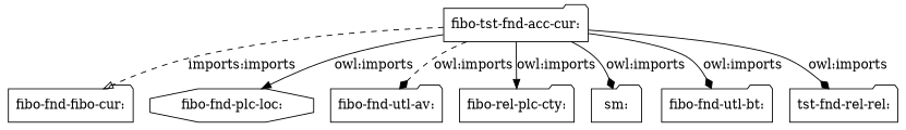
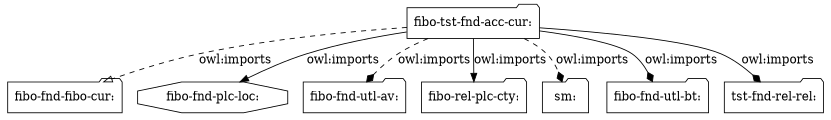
  digraph {
    rankdir=TB
    node [shape=folder]
    edge [arrowhead=diamond style=solid]
    n1 [label="fibo-fnd-fibo-cur:"]
    "fibo-tst-fnd-acc-cur:"
    "fibo-fnd-plc-loc:" [shape=octagon]
    "fibo-fnd-utl-av:"
    n5 [label="fibo-rel-plc-cty:"]
    "sm:"
    "fibo-fnd-utl-bt:"
    n8 [label="tst-fnd-rel-rel:"]
-   "fibo-tst-fnd-acc-cur:" -> n1 [arrowhead=onormal label="imports:imports" style=dashed]
+   "fibo-tst-fnd-acc-cur:" -> n1 [arrowhead=onormal label="owl:imports" style=dashed]
    "fibo-tst-fnd-acc-cur:" -> "fibo-fnd-plc-loc:" [arrowhead=normal label="owl:imports"]
    "fibo-tst-fnd-acc-cur:" -> "fibo-fnd-utl-av:" [label="owl:imports" style=dashed]
    "fibo-tst-fnd-acc-cur:" -> n5 [arrowhead=normal label="owl:imports"]
-   "fibo-tst-fnd-acc-cur:" -> "sm:" [label="owl:imports"]
+   "fibo-tst-fnd-acc-cur:" -> "sm:" [label="owl:imports" style=dashed]
    "fibo-tst-fnd-acc-cur:" -> "fibo-fnd-utl-bt:" [label="owl:imports"]
    "fibo-tst-fnd-acc-cur:" -> n8 [label="owl:imports"]
  }
